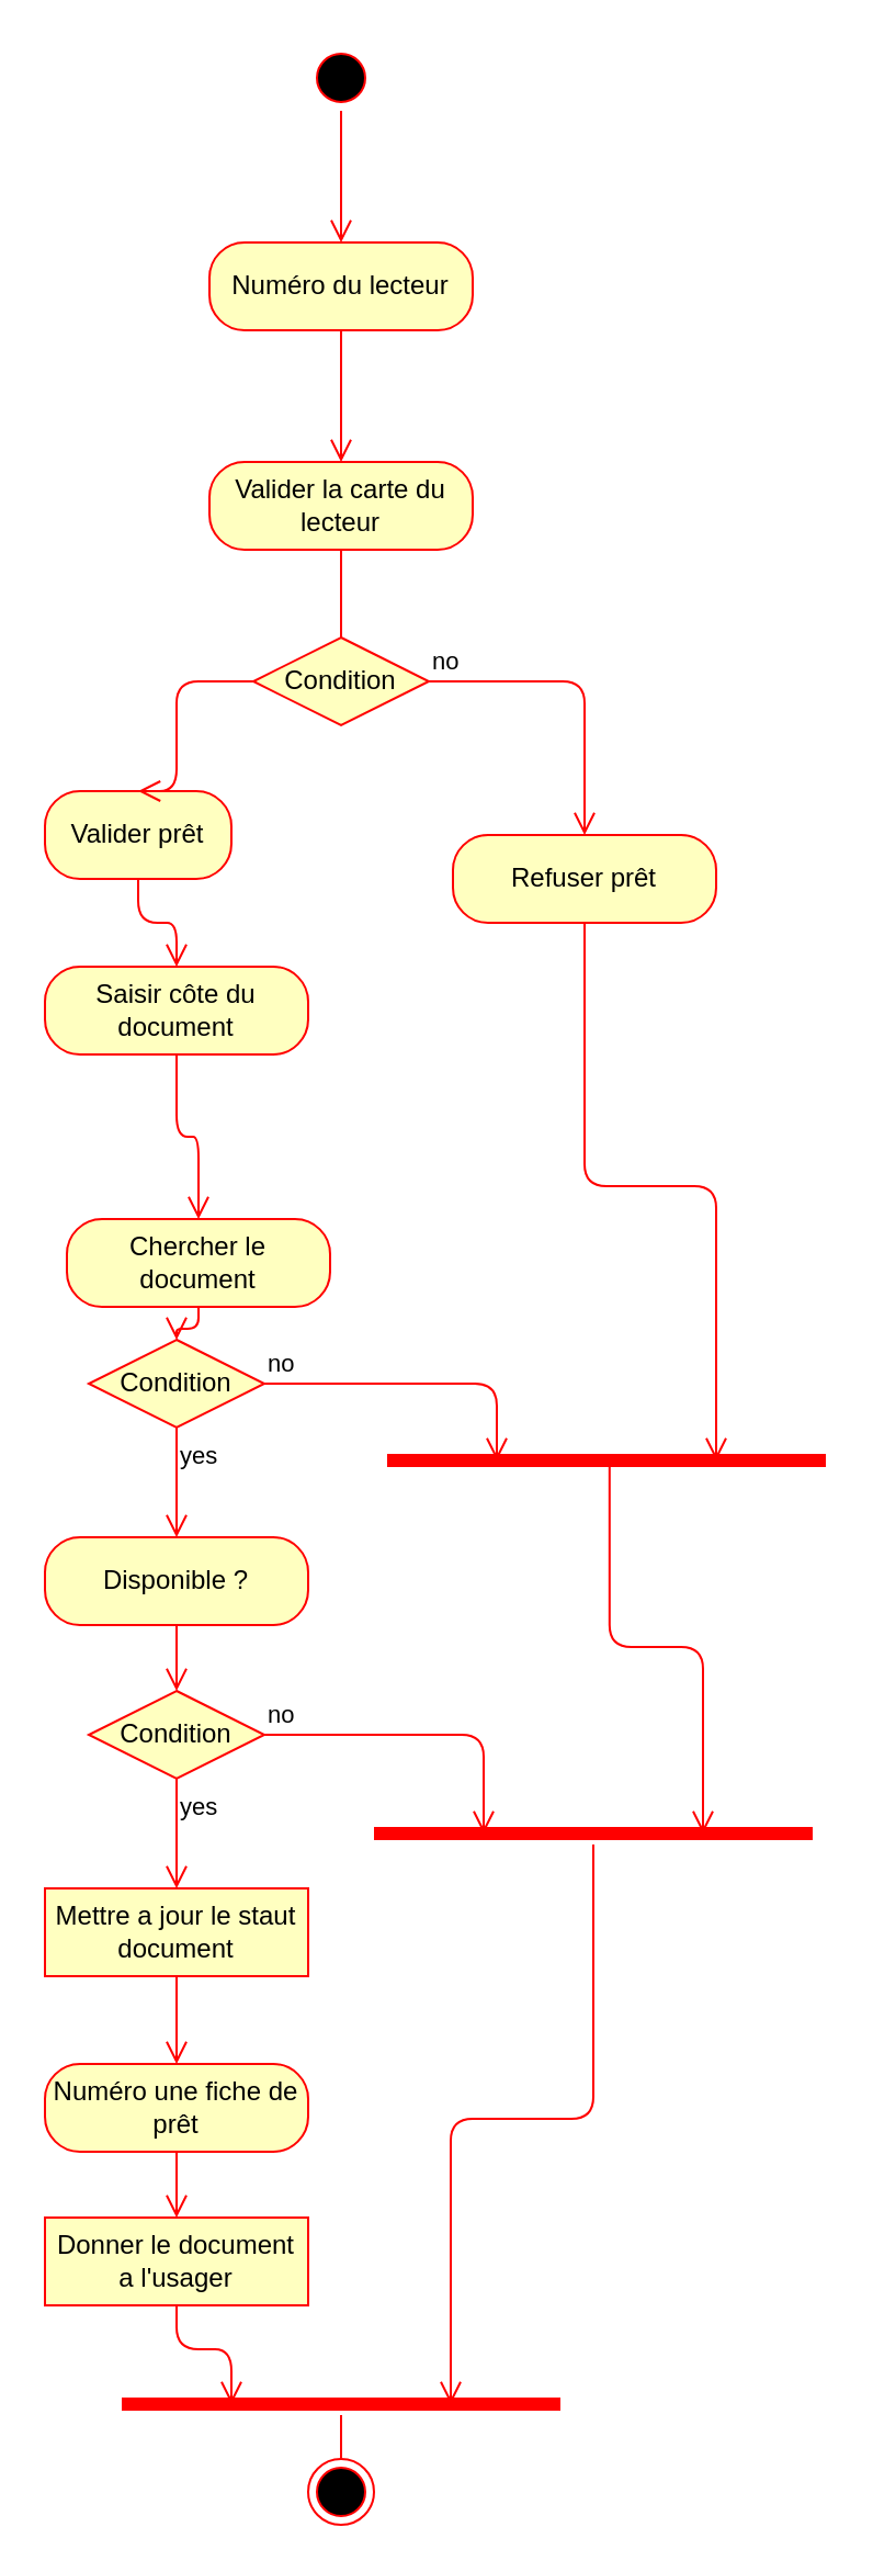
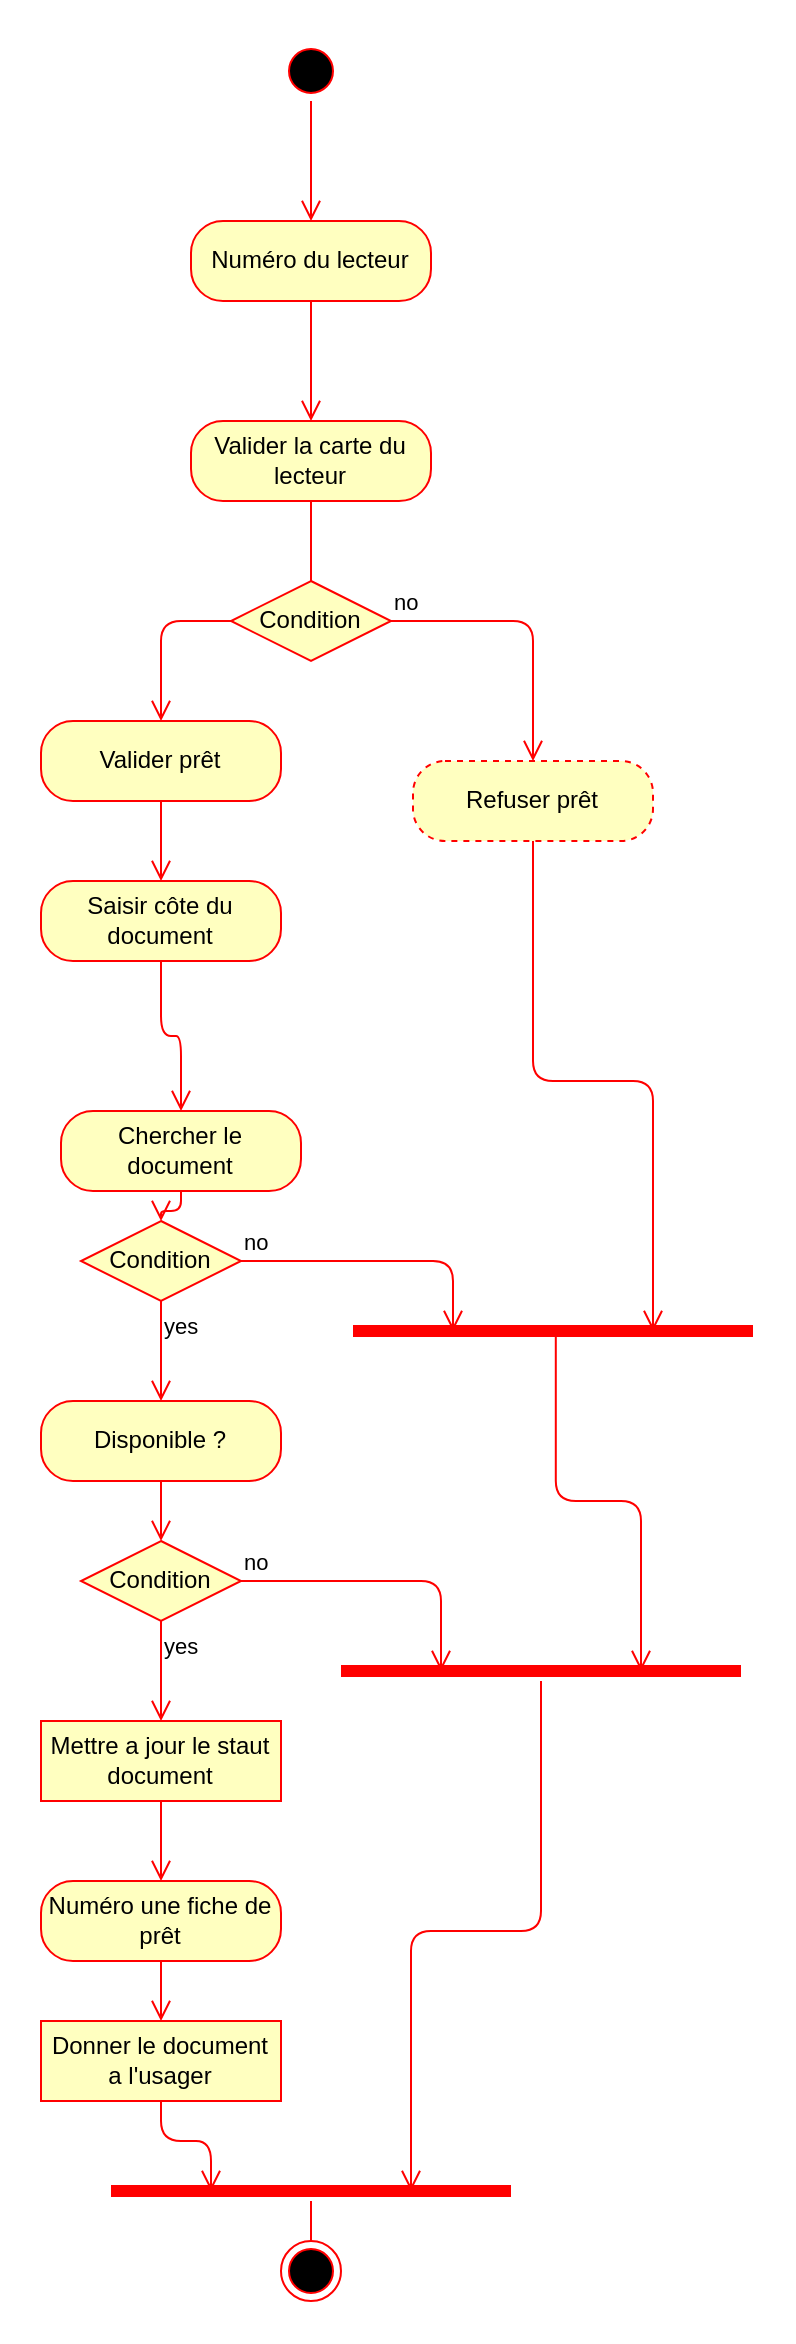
  <mxCell id="0" />
  <mxCell id="1" parent="0" />
  <mxCell id="2" value="" style="ellipse;html=1;shape=startState;fillColor=#000000;strokeColor=#ff0000;" vertex="1" parent="1"><mxGeometry x="140" y="20" width="30" height="30" as="geometry" /></mxCell>
  <mxCell id="3" value="" style="edgeStyle=orthogonalEdgeStyle;html=1;verticalAlign=bottom;endArrow=open;endSize=8;strokeColor=#ff0000;" edge="1" source="2" parent="1"><mxGeometry relative="1" as="geometry"><mxPoint x="155" y="110" as="targetPoint" /></mxGeometry></mxCell>
  <mxCell id="4" value="Numéro du lecteur" style="rounded=1;whiteSpace=wrap;html=1;arcSize=40;fontColor=#000000;fillColor=#ffffc0;strokeColor=#ff0000;" vertex="1" parent="1"><mxGeometry x="95" y="110" width="120" height="40" as="geometry" /></mxCell>
  <mxCell id="5" value="" style="edgeStyle=orthogonalEdgeStyle;html=1;verticalAlign=bottom;endArrow=open;endSize=8;strokeColor=#ff0000;" edge="1" source="4" parent="1"><mxGeometry relative="1" as="geometry"><mxPoint x="155" y="210" as="targetPoint" /></mxGeometry></mxCell>
  <mxCell id="6" value="Valider la carte du lecteur" style="rounded=1;whiteSpace=wrap;html=1;arcSize=40;fontColor=#000000;fillColor=#ffffc0;strokeColor=#ff0000;" vertex="1" parent="1"><mxGeometry x="95" y="210" width="120" height="40" as="geometry" /></mxCell>
  <mxCell id="7" value="" style="edgeStyle=orthogonalEdgeStyle;html=1;verticalAlign=bottom;endArrow=open;endSize=8;strokeColor=#ff0000;" edge="1" source="6" parent="1"><mxGeometry relative="1" as="geometry"><mxPoint x="155" y="310" as="targetPoint" /></mxGeometry></mxCell>
  <mxCell id="8" value="Condition" style="rhombus;whiteSpace=wrap;html=1;fillColor=#ffffc0;strokeColor=#ff0000;" vertex="1" parent="1"><mxGeometry x="115" y="290" width="80" height="40" as="geometry" /></mxCell>
  <mxCell id="9" value="no" style="edgeStyle=orthogonalEdgeStyle;html=1;align=left;verticalAlign=bottom;endArrow=open;endSize=8;strokeColor=#ff0000;entryX=0.5;entryY=0;entryDx=0;entryDy=0;" edge="1" source="8" parent="1" target="10"><mxGeometry x="-1" relative="1" as="geometry"><mxPoint x="246" y="430" as="targetPoint" /></mxGeometry></mxCell>
- <mxCell id="10" value="Refuser prêt" style="rounded=1;whiteSpace=wrap;html=1;arcSize=40;fontColor=#000000;fillColor=#ffffc0;strokeColor=#ff0000;" vertex="1" parent="1"><mxGeometry x="206" y="380" width="120" height="40" as="geometry" /></mxCell>
+ <mxCell id="10" value="Refuser prêt" style="rounded=1;whiteSpace=wrap;html=1;arcSize=40;fontColor=#000000;fillColor=#ffffc0;strokeColor=#ff0000;dashed=1;" vertex="1" parent="1"><mxGeometry x="206" y="380" width="120" height="40" as="geometry" /></mxCell>
  <mxCell id="11" value="" style="edgeStyle=orthogonalEdgeStyle;html=1;verticalAlign=bottom;endArrow=open;endSize=8;strokeColor=#ff0000;entryX=0.75;entryY=0.5;entryDx=0;entryDy=0;entryPerimeter=0;" edge="1" source="10" parent="1" target="21"><mxGeometry relative="1" as="geometry"><mxPoint x="246" y="540" as="targetPoint" /></mxGeometry></mxCell>
- <mxCell id="12" value="Valider prêt" style="rounded=1;whiteSpace=wrap;html=1;arcSize=40;fontColor=#000000;fillColor=#ffffc0;strokeColor=#ff0000;" vertex="1" parent="1"><mxGeometry x="20" y="360" width="85" height="40" as="geometry" /></mxCell>
+ <mxCell id="12" value="Valider prêt" style="rounded=1;whiteSpace=wrap;html=1;arcSize=40;fontColor=#000000;fillColor=#ffffc0;strokeColor=#ff0000;" vertex="1" parent="1"><mxGeometry x="20" y="360" width="120" height="40" as="geometry" /></mxCell>
  <mxCell id="13" value="" style="edgeStyle=orthogonalEdgeStyle;html=1;verticalAlign=bottom;endArrow=open;endSize=8;strokeColor=#ff0000;entryX=0.5;entryY=0;entryDx=0;entryDy=0;" edge="1" source="12" parent="1" target="14"><mxGeometry relative="1" as="geometry"><mxPoint x="80" y="480" as="targetPoint" /><Array as="points" /></mxGeometry></mxCell>
  <mxCell id="14" value="Saisir côte du document" style="rounded=1;whiteSpace=wrap;html=1;arcSize=40;fontColor=#000000;fillColor=#ffffc0;strokeColor=#ff0000;" vertex="1" parent="1"><mxGeometry x="20" y="440" width="120" height="40" as="geometry" /></mxCell>
  <mxCell id="15" value="" style="edgeStyle=orthogonalEdgeStyle;html=1;verticalAlign=bottom;endArrow=open;endSize=8;strokeColor=#ff0000;entryX=0.5;entryY=0;entryDx=0;entryDy=0;" edge="1" source="14" parent="1" target="16"><mxGeometry relative="1" as="geometry"><mxPoint x="80" y="550" as="targetPoint" /></mxGeometry></mxCell>
  <mxCell id="16" value="Chercher le document" style="rounded=1;whiteSpace=wrap;html=1;arcSize=40;fontColor=#000000;fillColor=#ffffc0;strokeColor=#ff0000;" vertex="1" parent="1"><mxGeometry x="30" y="555" width="120" height="40" as="geometry" /></mxCell>
  <mxCell id="17" value="" style="edgeStyle=orthogonalEdgeStyle;html=1;verticalAlign=bottom;endArrow=open;endSize=8;strokeColor=#ff0000;" edge="1" source="16" parent="1" target="18"><mxGeometry relative="1" as="geometry"><mxPoint x="80" y="690" as="targetPoint" /></mxGeometry></mxCell>
  <mxCell id="18" value="Condition" style="rhombus;whiteSpace=wrap;html=1;fillColor=#ffffc0;strokeColor=#ff0000;" vertex="1" parent="1"><mxGeometry x="40" y="610" width="80" height="40" as="geometry" /></mxCell>
  <mxCell id="19" value="no" style="edgeStyle=orthogonalEdgeStyle;html=1;align=left;verticalAlign=bottom;endArrow=open;endSize=8;strokeColor=#ff0000;entryX=0.25;entryY=0.5;entryDx=0;entryDy=0;entryPerimeter=0;" edge="1" source="18" parent="1" target="21"><mxGeometry x="-1" relative="1" as="geometry"><mxPoint x="226" y="755" as="targetPoint" /></mxGeometry></mxCell>
  <mxCell id="20" value="yes" style="edgeStyle=orthogonalEdgeStyle;html=1;align=left;verticalAlign=top;endArrow=open;endSize=8;strokeColor=#ff0000;entryX=0.5;entryY=0;entryDx=0;entryDy=0;" edge="1" source="18" parent="1" target="23"><mxGeometry x="-1" relative="1" as="geometry"><mxPoint x="80" y="830" as="targetPoint" /></mxGeometry></mxCell>
  <mxCell id="21" value="" style="shape=line;html=1;strokeWidth=6;strokeColor=#ff0000;" vertex="1" parent="1"><mxGeometry x="176" y="660" width="200" height="10" as="geometry" /></mxCell>
  <mxCell id="22" value="" style="edgeStyle=orthogonalEdgeStyle;html=1;verticalAlign=bottom;endArrow=open;endSize=8;strokeColor=#ff0000;entryX=0.75;entryY=0.5;entryDx=0;entryDy=0;entryPerimeter=0;exitX=0.507;exitY=0.55;exitDx=0;exitDy=0;exitPerimeter=0;" edge="1" source="21" parent="1" target="28"><mxGeometry relative="1" as="geometry"><mxPoint x="276" y="830" as="targetPoint" /><mxPoint x="276" y="760" as="sourcePoint" /></mxGeometry></mxCell>
  <mxCell id="23" value="Disponible ?" style="rounded=1;whiteSpace=wrap;html=1;arcSize=40;fontColor=#000000;fillColor=#ffffc0;strokeColor=#ff0000;" vertex="1" parent="1"><mxGeometry x="20" y="700" width="120" height="40" as="geometry" /></mxCell>
  <mxCell id="24" value="" style="edgeStyle=orthogonalEdgeStyle;html=1;verticalAlign=bottom;endArrow=open;endSize=8;strokeColor=#ff0000;" edge="1" source="23" parent="1" target="25"><mxGeometry relative="1" as="geometry"><mxPoint x="80" y="890" as="targetPoint" /></mxGeometry></mxCell>
  <mxCell id="25" value="Condition" style="rhombus;whiteSpace=wrap;html=1;fillColor=#ffffc0;strokeColor=#ff0000;" vertex="1" parent="1"><mxGeometry x="40" y="770" width="80" height="40" as="geometry" /></mxCell>
  <mxCell id="26" value="no" style="edgeStyle=orthogonalEdgeStyle;html=1;align=left;verticalAlign=bottom;endArrow=open;endSize=8;strokeColor=#ff0000;entryX=0.25;entryY=0.5;entryDx=0;entryDy=0;entryPerimeter=0;" edge="1" source="25" parent="1" target="28"><mxGeometry x="-1" relative="1" as="geometry"><mxPoint x="220" y="890" as="targetPoint" /></mxGeometry></mxCell>
  <mxCell id="27" value="yes" style="edgeStyle=orthogonalEdgeStyle;html=1;align=left;verticalAlign=top;endArrow=open;endSize=8;strokeColor=#ff0000;" edge="1" source="25" parent="1" target="30"><mxGeometry x="-1" relative="1" as="geometry"><mxPoint x="80" y="970" as="targetPoint" /></mxGeometry></mxCell>
  <mxCell id="28" value="" style="shape=line;html=1;strokeWidth=6;strokeColor=#ff0000;" vertex="1" parent="1"><mxGeometry x="170" y="830" width="200" height="10" as="geometry" /></mxCell>
  <mxCell id="29" value="" style="edgeStyle=orthogonalEdgeStyle;html=1;verticalAlign=bottom;endArrow=open;endSize=8;strokeColor=#ff0000;entryX=0.75;entryY=0.5;entryDx=0;entryDy=0;entryPerimeter=0;" edge="1" source="28" parent="1" target="36"><mxGeometry relative="1" as="geometry"><mxPoint x="266" y="1010" as="targetPoint" /></mxGeometry></mxCell>
  <mxCell id="30" value="Mettre a jour le staut document" style="whiteSpace=wrap;html=1;arcSize=40;fontColor=#000000;fillColor=#ffffc0;strokeColor=#ff0000;rounded=0;" vertex="1" parent="1"><mxGeometry x="20" y="860" width="120" height="40" as="geometry" /></mxCell>
  <mxCell id="31" value="" style="edgeStyle=orthogonalEdgeStyle;html=1;verticalAlign=bottom;endArrow=open;endSize=8;strokeColor=#ff0000;" edge="1" source="30" parent="1" target="32"><mxGeometry relative="1" as="geometry"><mxPoint x="80" y="1050" as="targetPoint" /></mxGeometry></mxCell>
  <mxCell id="32" value="Numéro une fiche de prêt" style="rounded=1;whiteSpace=wrap;html=1;arcSize=40;fontColor=#000000;fillColor=#ffffc0;strokeColor=#ff0000;" vertex="1" parent="1"><mxGeometry x="20" y="940" width="120" height="40" as="geometry" /></mxCell>
  <mxCell id="33" value="" style="edgeStyle=orthogonalEdgeStyle;html=1;verticalAlign=bottom;endArrow=open;endSize=8;strokeColor=#ff0000;" edge="1" source="32" parent="1" target="34"><mxGeometry relative="1" as="geometry"><mxPoint x="80" y="1130" as="targetPoint" /></mxGeometry></mxCell>
  <mxCell id="34" value="Donner le document a l'usager" style="whiteSpace=wrap;html=1;arcSize=40;fontColor=#000000;fillColor=#ffffc0;strokeColor=#ff0000;rounded=0;" vertex="1" parent="1"><mxGeometry x="20" y="1010" width="120" height="40" as="geometry" /></mxCell>
  <mxCell id="35" value="" style="edgeStyle=orthogonalEdgeStyle;html=1;verticalAlign=bottom;endArrow=open;endSize=8;strokeColor=#ff0000;entryX=0.25;entryY=0.5;entryDx=0;entryDy=0;entryPerimeter=0;" edge="1" source="34" parent="1" target="36"><mxGeometry relative="1" as="geometry"><mxPoint x="80" y="1210" as="targetPoint" /></mxGeometry></mxCell>
  <mxCell id="36" value="" style="shape=line;html=1;strokeWidth=6;strokeColor=#ff0000;" vertex="1" parent="1"><mxGeometry x="55" y="1090" width="200" height="10" as="geometry" /></mxCell>
  <mxCell id="37" value="" style="edgeStyle=orthogonalEdgeStyle;html=1;verticalAlign=bottom;endArrow=none;endSize=8;strokeColor=#ff0000;" edge="1" parent="1" source="36" target="38"><mxGeometry relative="1" as="geometry"><mxPoint x="156" y="1350" as="targetPoint" /><mxPoint x="156" y="1200" as="sourcePoint" /></mxGeometry></mxCell>
  <mxCell id="38" value="" style="ellipse;html=1;shape=endState;fillColor=#000000;strokeColor=#ff0000;" vertex="1" parent="1"><mxGeometry x="140" y="1120" width="30" height="30" as="geometry" /></mxCell>
  <mxCell id="39" value="" style="edgeStyle=orthogonalEdgeStyle;html=1;verticalAlign=bottom;endArrow=open;endSize=8;strokeColor=#ff0000;exitX=0;exitY=0.5;exitDx=0;exitDy=0;entryX=0.5;entryY=0;entryDx=0;entryDy=0;" edge="1" source="8" parent="1" target="12"><mxGeometry relative="1" as="geometry"><mxPoint x="46" y="340" as="targetPoint" /><mxPoint x="-114" y="260" as="sourcePoint" /><Array as="points"><mxPoint x="80" y="310" /></Array></mxGeometry></mxCell>
